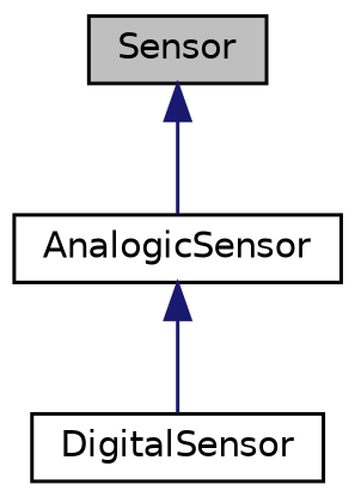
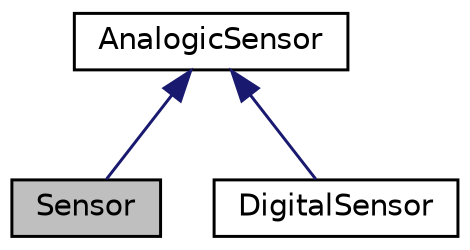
  digraph {
    node [color=black fillcolor=white fontname=Helvetica fontsize=10 shape=record style=filled]
    edge [color=midnightblue dir=back fontname=Helvetica fontsize=10 labelfontname=Helvetica labelfontsize=10 style=solid]
    n1 [fillcolor=grey75 fontcolor=black height=0.2 label=Sensor width=0.4]
    n2 [height=0.2 label=AnalogicSensor width=0.4]
    n3 [height=0.2 label=DigitalSensor width=0.4]
-   n1 -> n2
+   n2 -> n1
    n2 -> n3
  }
